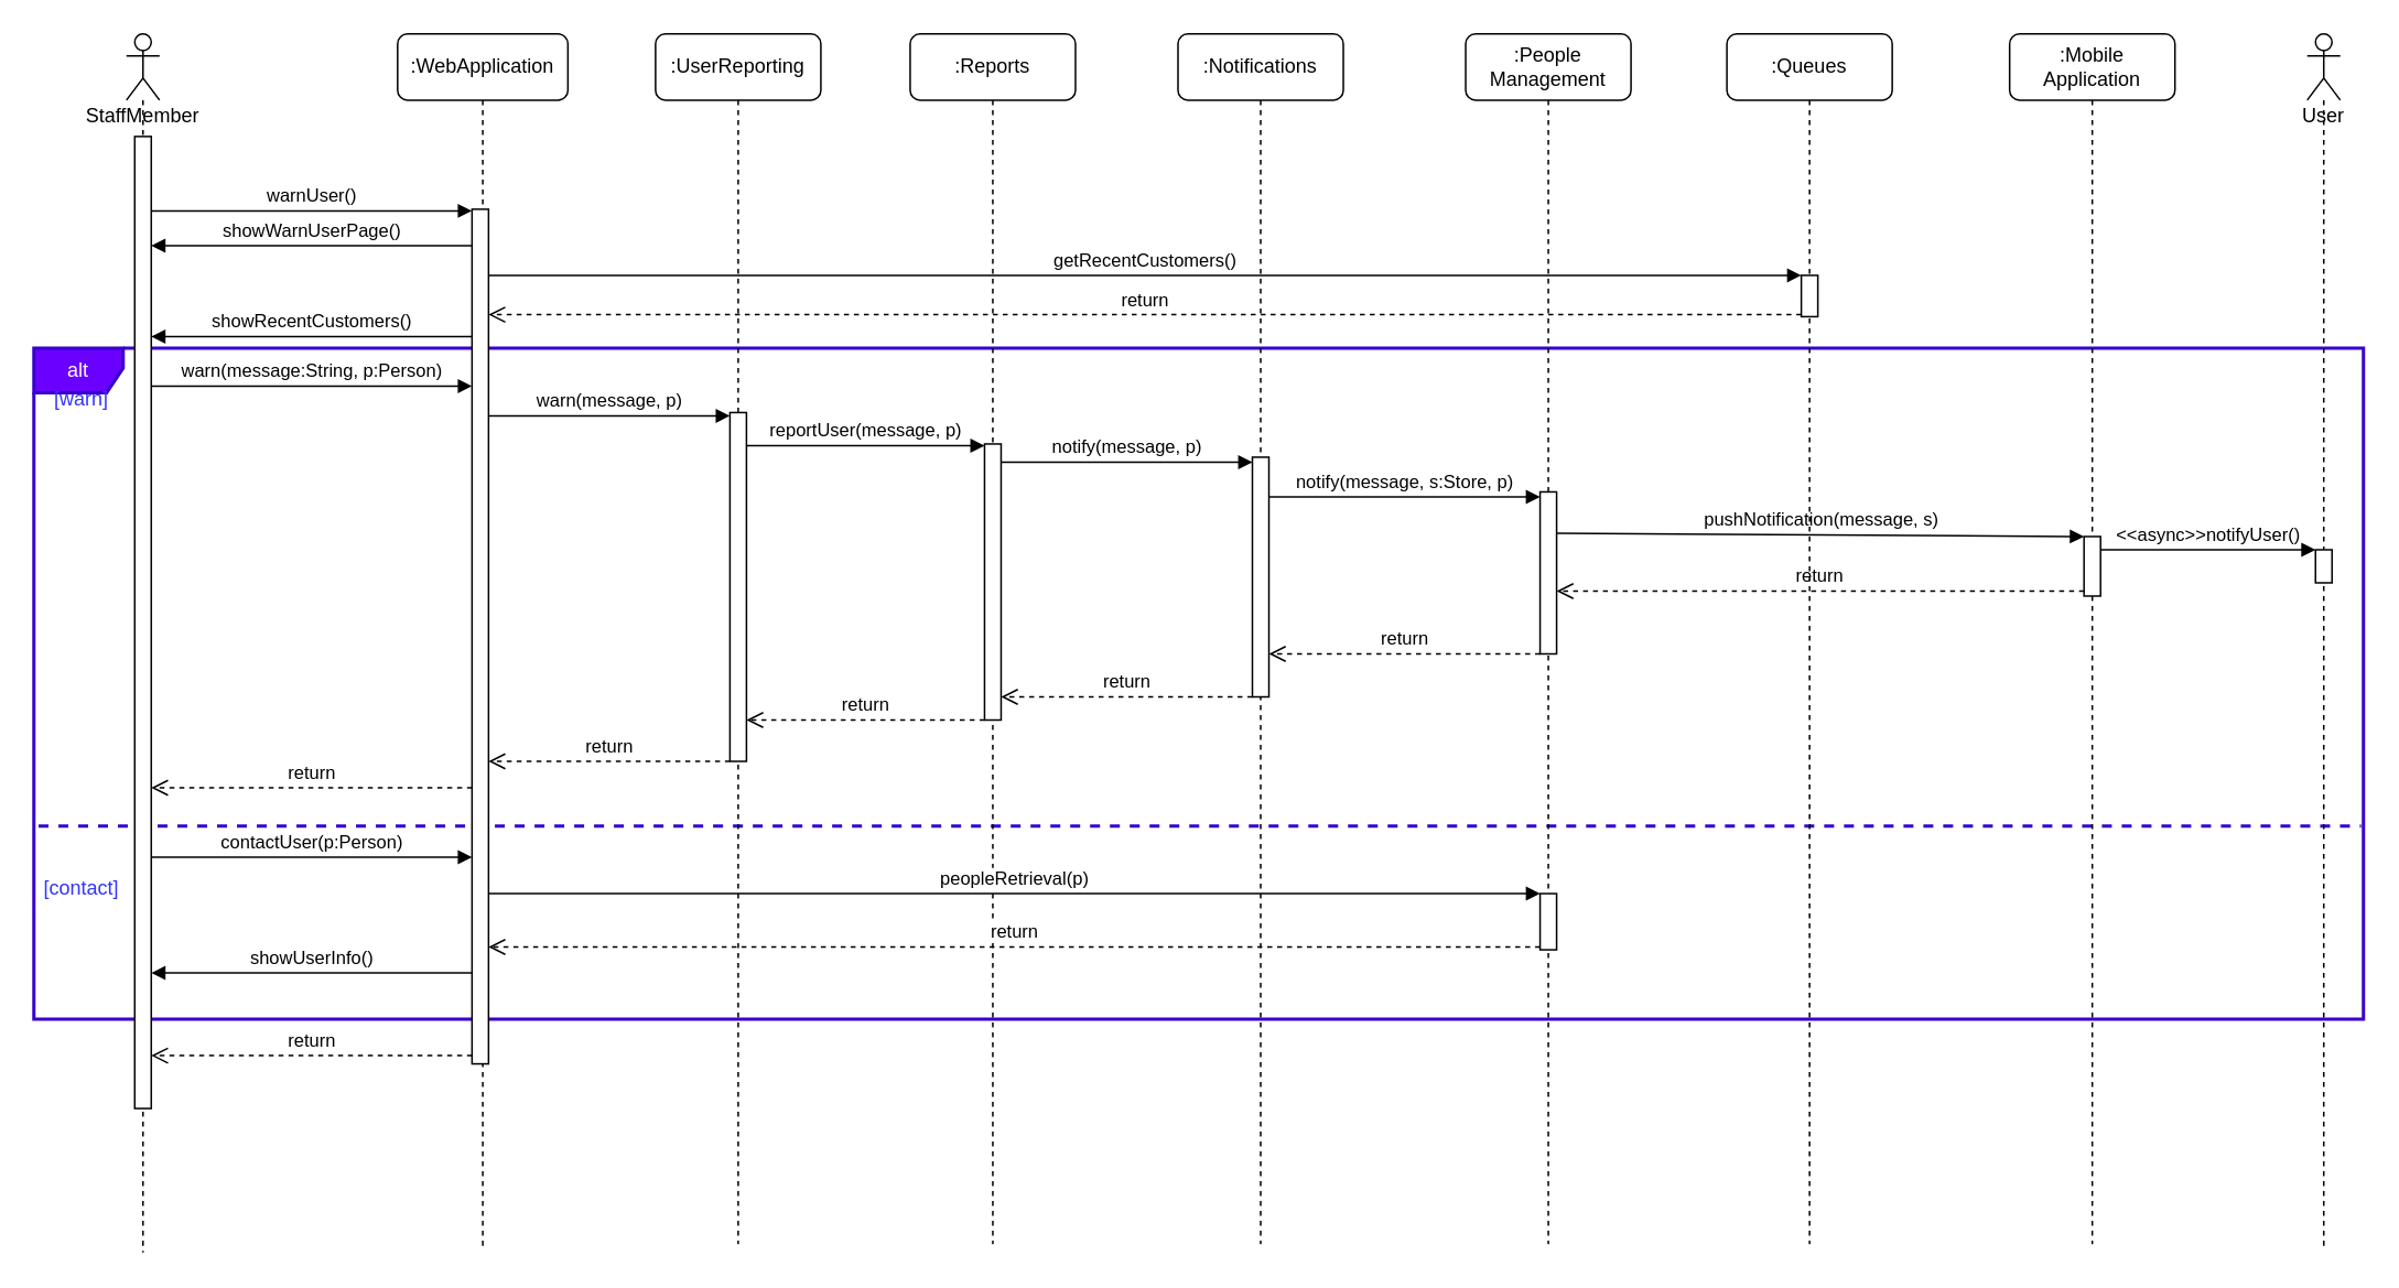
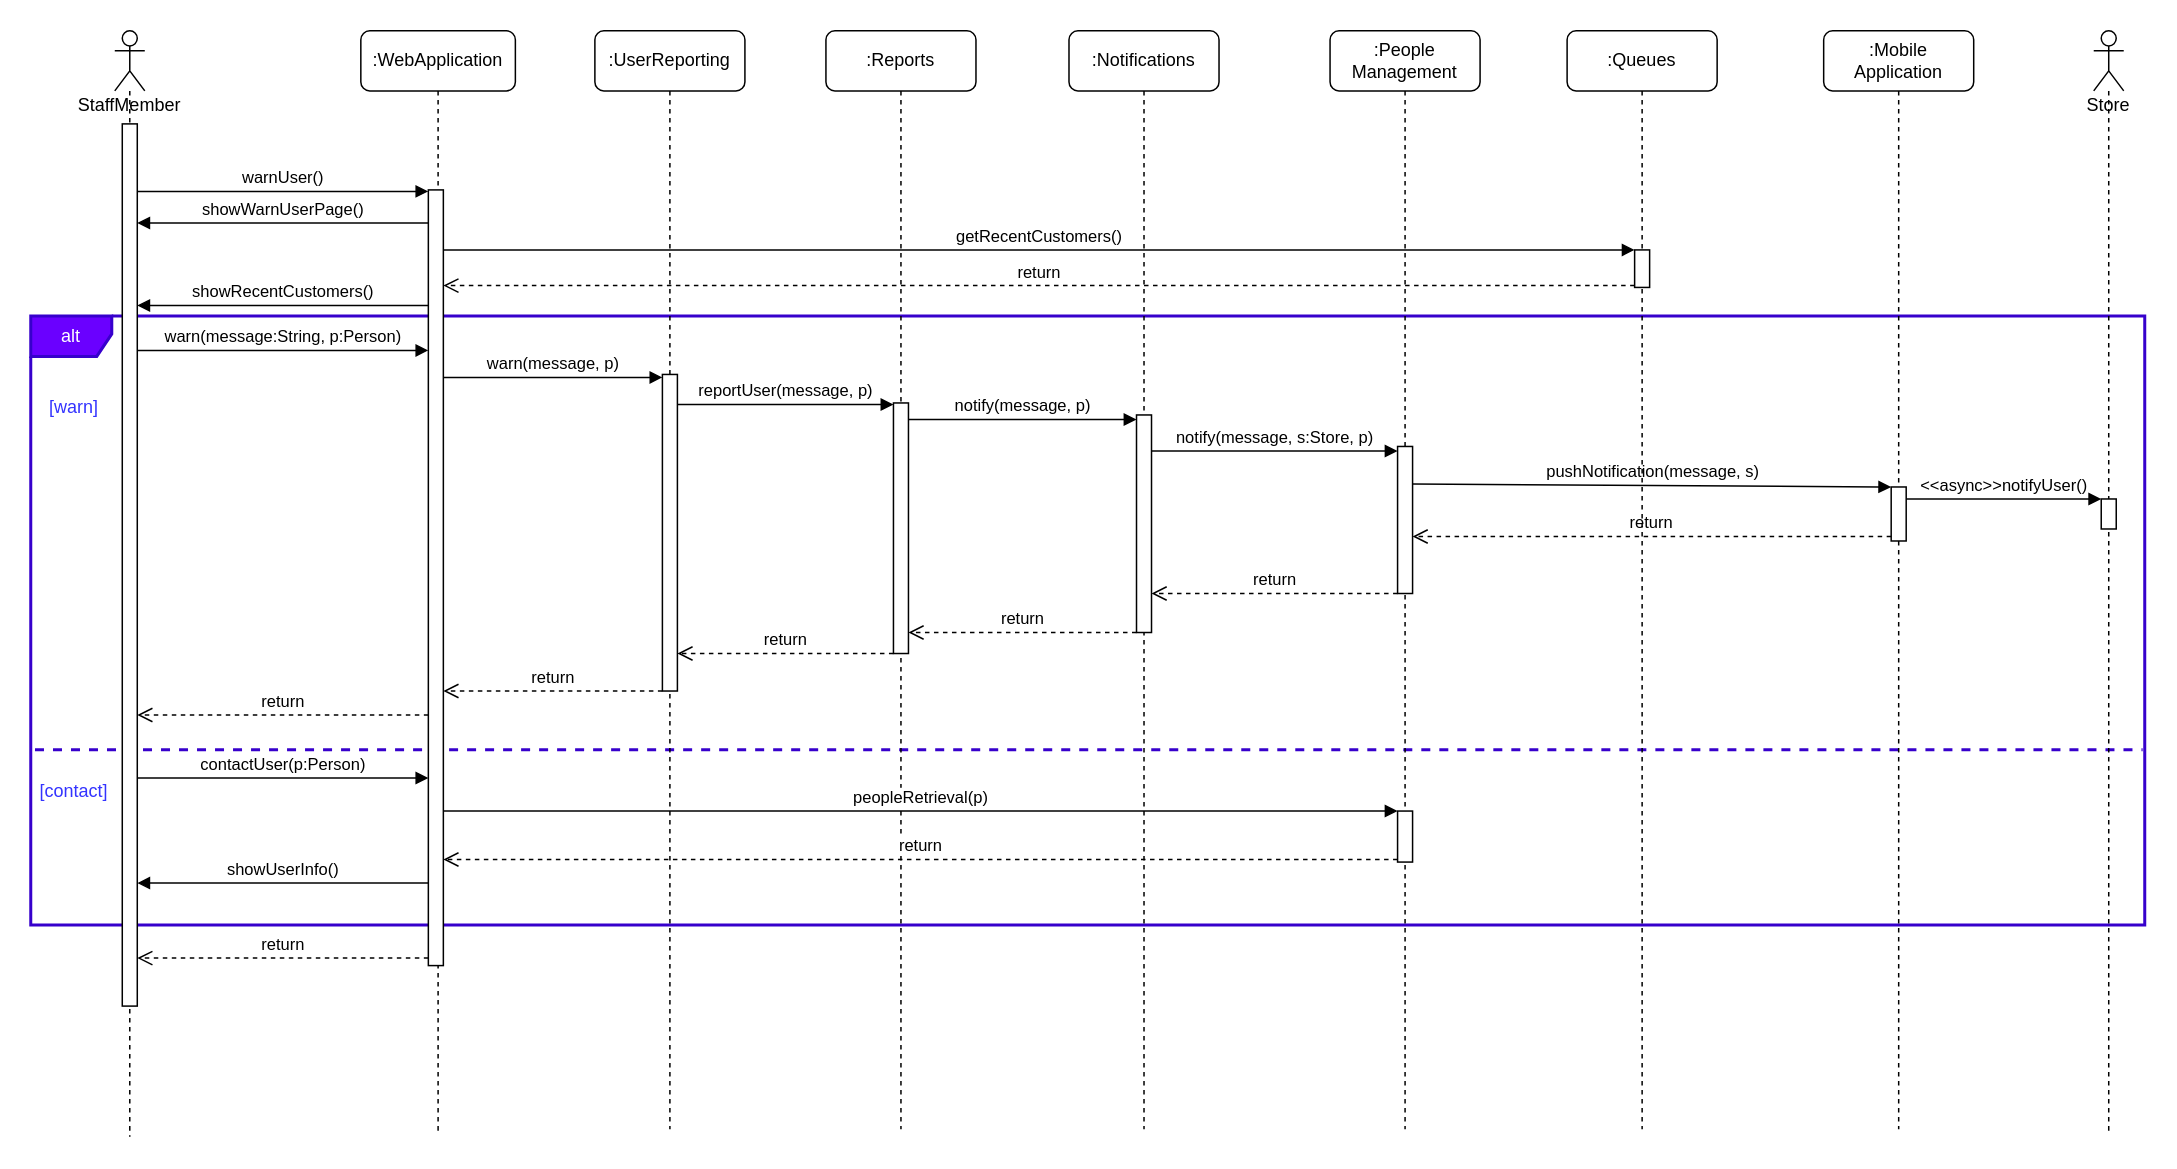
  <mxCell id="0" />
  <mxCell id="1" parent="0" />
  <mxCell id="2" value="" style="endArrow=none;dashed=1;html=1;fillColor=#6a00ff;strokeColor=#3700CC;entryX=0.999;entryY=0.712;entryDx=0;entryDy=0;entryPerimeter=0;strokeWidth=2;exitX=0.002;exitY=0.712;exitDx=0;exitDy=0;exitPerimeter=0;" edge="1" parent="1" source="3" target="3"><mxGeometry width="50" height="50" relative="1" as="geometry"><mxPoint x="42.99" y="365.74" as="sourcePoint" /><mxPoint x="1039.98" y="361.995" as="targetPoint" /></mxGeometry></mxCell>
  <mxCell id="3" value="alt" style="shape=umlFrame;whiteSpace=wrap;html=1;width=54;height=27;fillColor=#6a00ff;strokeColor=#3700CC;fontColor=#ffffff;strokeWidth=2;" vertex="1" parent="1"><mxGeometry x="20" y="210" width="1409" height="406" as="geometry" /></mxCell>
  <mxCell id="4" value=":WebApplication" style="shape=umlLifeline;perimeter=lifelinePerimeter;whiteSpace=wrap;html=1;container=1;collapsible=0;recursiveResize=0;outlineConnect=0;rounded=1;shadow=0;comic=0;labelBackgroundColor=none;strokeWidth=1;fontFamily=Helvetica;fontSize=12;align=center;" parent="1" vertex="1"><mxGeometry x="240" y="20" width="103" height="734" as="geometry" /></mxCell>
  <mxCell id="5" value="" style="html=1;points=[];perimeter=orthogonalPerimeter;rounded=0;shadow=0;comic=0;labelBackgroundColor=none;strokeWidth=1;fontFamily=Verdana;fontSize=12;align=center;" parent="4" vertex="1"><mxGeometry x="45" y="106" width="10" height="517" as="geometry" /></mxCell>
  <mxCell id="6" value="warnUser()" style="html=1;verticalAlign=bottom;endArrow=block;" parent="1" target="5" edge="1"><mxGeometry width="80" relative="1" as="geometry"><mxPoint x="91" y="127" as="sourcePoint" /><mxPoint x="525" y="310" as="targetPoint" /><Array as="points"><mxPoint x="266" y="127" /></Array></mxGeometry></mxCell>
  <mxCell id="7" value=":UserReporting" style="shape=umlLifeline;perimeter=lifelinePerimeter;whiteSpace=wrap;html=1;container=1;collapsible=0;recursiveResize=0;outlineConnect=0;rounded=1;shadow=0;glass=0;sketch=0;" parent="1" vertex="1"><mxGeometry x="396" y="20" width="100" height="732" as="geometry" /></mxCell>
  <mxCell id="8" value="" style="html=1;points=[];perimeter=orthogonalPerimeter;" parent="7" vertex="1"><mxGeometry x="45" y="229" width="10" height="211" as="geometry" /></mxCell>
  <mxCell id="9" value="StaffMember" style="shape=umlLifeline;participant=umlActor;perimeter=lifelinePerimeter;whiteSpace=wrap;html=1;container=1;collapsible=0;recursiveResize=0;verticalAlign=top;spacingTop=36;outlineConnect=0;" parent="1" vertex="1"><mxGeometry x="76" y="20" width="20" height="737" as="geometry" /></mxCell>
  <mxCell id="10" value="" style="html=1;points=[];perimeter=orthogonalPerimeter;" parent="9" vertex="1"><mxGeometry x="5" y="62" width="10" height="588" as="geometry" /></mxCell>
  <mxCell id="11" value="showWarnUserPage()" style="html=1;verticalAlign=bottom;endArrow=block;" parent="1" source="5" target="10" edge="1"><mxGeometry width="80" relative="1" as="geometry"><mxPoint x="531" y="418" as="sourcePoint" /><mxPoint x="611" y="418" as="targetPoint" /><Array as="points"><mxPoint x="189" y="148" /></Array></mxGeometry></mxCell>
  <mxCell id="12" value="warn(message:String, p:Person)" style="html=1;verticalAlign=bottom;endArrow=block;" parent="1" source="10" target="5" edge="1"><mxGeometry width="80" relative="1" as="geometry"><mxPoint x="531" y="418" as="sourcePoint" /><mxPoint x="611" y="418" as="targetPoint" /><Array as="points"><mxPoint x="180" y="233" /></Array></mxGeometry></mxCell>
  <mxCell id="13" value="warn(message, p)" style="html=1;verticalAlign=bottom;endArrow=block;" parent="1" target="8" edge="1"><mxGeometry width="80" relative="1" as="geometry"><mxPoint x="295" y="251" as="sourcePoint" /><mxPoint x="611" y="404" as="targetPoint" /><Array as="points"><mxPoint x="393" y="251" /></Array></mxGeometry></mxCell>
  <mxCell id="14" value="return" style="html=1;verticalAlign=bottom;endArrow=open;dashed=1;endSize=8;" parent="1" source="8" target="5" edge="1"><mxGeometry relative="1" as="geometry"><mxPoint x="611" y="404" as="sourcePoint" /><mxPoint x="295" y="281" as="targetPoint" /><Array as="points"><mxPoint x="390" y="460" /></Array></mxGeometry></mxCell>
  <mxCell id="15" value=":Reports" style="shape=umlLifeline;perimeter=lifelinePerimeter;whiteSpace=wrap;html=1;container=1;collapsible=0;recursiveResize=0;outlineConnect=0;rounded=1;shadow=0;glass=0;sketch=0;" parent="1" vertex="1"><mxGeometry x="550" y="20" width="100" height="732" as="geometry" /></mxCell>
  <mxCell id="16" value="" style="html=1;points=[];perimeter=orthogonalPerimeter;" vertex="1" parent="15"><mxGeometry x="45" y="248" width="10" height="167" as="geometry" /></mxCell>
  <mxCell id="17" value=":People&lt;br&gt;Management" style="shape=umlLifeline;perimeter=lifelinePerimeter;whiteSpace=wrap;html=1;container=1;collapsible=0;recursiveResize=0;outlineConnect=0;rounded=1;shadow=0;glass=0;sketch=0;" parent="1" vertex="1"><mxGeometry x="886" y="20" width="100" height="732" as="geometry" /></mxCell>
  <mxCell id="18" value="" style="html=1;points=[];perimeter=orthogonalPerimeter;" vertex="1" parent="17"><mxGeometry x="45" y="277" width="10" height="98" as="geometry" /></mxCell>
  <mxCell id="19" value="" style="html=1;points=[];perimeter=orthogonalPerimeter;" vertex="1" parent="17"><mxGeometry x="45" y="520" width="10" height="34" as="geometry" /></mxCell>
  <mxCell id="20" value=":Notifications" style="shape=umlLifeline;perimeter=lifelinePerimeter;whiteSpace=wrap;html=1;container=1;collapsible=0;recursiveResize=0;outlineConnect=0;rounded=1;shadow=0;glass=0;sketch=0;" vertex="1" parent="1"><mxGeometry x="712" y="20" width="100" height="732" as="geometry" /></mxCell>
  <mxCell id="21" value="" style="html=1;points=[];perimeter=orthogonalPerimeter;" vertex="1" parent="20"><mxGeometry x="45" y="256" width="10" height="145" as="geometry" /></mxCell>
  <mxCell id="22" value=":Mobile&lt;br&gt;Application" style="shape=umlLifeline;perimeter=lifelinePerimeter;whiteSpace=wrap;html=1;container=1;collapsible=0;recursiveResize=0;outlineConnect=0;rounded=1;shadow=0;glass=0;sketch=0;" vertex="1" parent="1"><mxGeometry x="1215" y="20" width="100" height="732" as="geometry" /></mxCell>
  <mxCell id="23" value="" style="html=1;points=[];perimeter=orthogonalPerimeter;" vertex="1" parent="22"><mxGeometry x="45" y="304" width="10" height="36" as="geometry" /></mxCell>
- <mxCell id="24" value="User" style="shape=umlLifeline;participant=umlActor;perimeter=lifelinePerimeter;whiteSpace=wrap;html=1;container=1;collapsible=0;recursiveResize=0;verticalAlign=top;spacingTop=36;outlineConnect=0;" vertex="1" parent="1"><mxGeometry x="1395" y="20" width="20" height="735" as="geometry" /></mxCell>
+ <mxCell id="24" value="Store" style="shape=umlLifeline;participant=umlActor;perimeter=lifelinePerimeter;whiteSpace=wrap;html=1;container=1;collapsible=0;recursiveResize=0;verticalAlign=top;spacingTop=36;outlineConnect=0;" vertex="1" parent="1"><mxGeometry x="1395" y="20" width="20" height="735" as="geometry" /></mxCell>
  <mxCell id="25" value="" style="html=1;points=[];perimeter=orthogonalPerimeter;" vertex="1" parent="24"><mxGeometry x="5" y="312" width="10" height="20" as="geometry" /></mxCell>
  <mxCell id="26" value="reportUser(message, p)" style="html=1;verticalAlign=bottom;endArrow=block;" edge="1" parent="1" source="8" target="16"><mxGeometry width="80" relative="1" as="geometry"><mxPoint x="668" y="380" as="sourcePoint" /><mxPoint x="748" y="380" as="targetPoint" /><Array as="points"><mxPoint x="528" y="269" /></Array></mxGeometry></mxCell>
  <mxCell id="27" value="notify(message, p)" style="html=1;verticalAlign=bottom;endArrow=block;" edge="1" parent="1" source="16" target="21"><mxGeometry width="80" relative="1" as="geometry"><mxPoint x="668" y="380" as="sourcePoint" /><mxPoint x="748" y="380" as="targetPoint" /><Array as="points"><mxPoint x="677" y="279" /></Array></mxGeometry></mxCell>
  <mxCell id="28" value="return" style="html=1;verticalAlign=bottom;endArrow=open;dashed=1;endSize=8;" edge="1" parent="1" source="21" target="16"><mxGeometry relative="1" as="geometry"><mxPoint x="748" y="357" as="sourcePoint" /><mxPoint x="668" y="357" as="targetPoint" /><Array as="points"><mxPoint x="669" y="421" /></Array></mxGeometry></mxCell>
  <mxCell id="29" value="notify(message, s:Store, p)" style="html=1;verticalAlign=bottom;endArrow=block;" edge="1" parent="1" source="21" target="18"><mxGeometry width="80" relative="1" as="geometry"><mxPoint x="718" y="417" as="sourcePoint" /><mxPoint x="798" y="417" as="targetPoint" /><Array as="points"><mxPoint x="844" y="300" /></Array></mxGeometry></mxCell>
  <mxCell id="30" value="pushNotification(message, s)" style="html=1;verticalAlign=bottom;endArrow=block;entryX=0;entryY=0;" edge="1" target="23" parent="1"><mxGeometry relative="1" as="geometry"><mxPoint x="941" y="322" as="sourcePoint" /></mxGeometry></mxCell>
  <mxCell id="31" value="return" style="html=1;verticalAlign=bottom;endArrow=open;dashed=1;endSize=8;" edge="1" source="23" parent="1" target="18"><mxGeometry relative="1" as="geometry"><mxPoint x="1269" y="484" as="targetPoint" /><Array as="points"><mxPoint x="1025" y="357" /></Array></mxGeometry></mxCell>
  <mxCell id="32" value="&amp;lt;&amp;lt;async&amp;gt;&amp;gt;notifyUser()" style="html=1;verticalAlign=bottom;endArrow=block;entryX=0;entryY=0;" edge="1" target="25" parent="1" source="23"><mxGeometry relative="1" as="geometry"><mxPoint x="1584" y="417" as="sourcePoint" /></mxGeometry></mxCell>
  <mxCell id="33" value="return" style="html=1;verticalAlign=bottom;endArrow=open;dashed=1;endSize=8;" edge="1" parent="1" source="18" target="21"><mxGeometry relative="1" as="geometry"><mxPoint x="833" y="384" as="sourcePoint" /><mxPoint x="753" y="384" as="targetPoint" /><Array as="points"><mxPoint x="827" y="395" /></Array></mxGeometry></mxCell>
  <mxCell id="34" value="return" style="html=1;verticalAlign=bottom;endArrow=open;dashed=1;endSize=8;" edge="1" parent="1" source="16" target="8"><mxGeometry relative="1" as="geometry"><mxPoint x="833" y="384" as="sourcePoint" /><mxPoint x="753" y="384" as="targetPoint" /><Array as="points"><mxPoint x="506" y="435" /></Array></mxGeometry></mxCell>
  <mxCell id="35" value="return" style="html=1;verticalAlign=bottom;endArrow=open;dashed=1;endSize=8;" edge="1" parent="1" source="5" target="10"><mxGeometry relative="1" as="geometry"><mxPoint x="619" y="386" as="sourcePoint" /><mxPoint x="539" y="386" as="targetPoint" /><Array as="points"><mxPoint x="174" y="476" /></Array></mxGeometry></mxCell>
  <mxCell id="36" value=":Queues" style="shape=umlLifeline;perimeter=lifelinePerimeter;whiteSpace=wrap;html=1;container=1;collapsible=0;recursiveResize=0;outlineConnect=0;rounded=1;shadow=0;glass=0;sketch=0;" vertex="1" parent="1"><mxGeometry x="1044" y="20" width="100" height="732" as="geometry" /></mxCell>
  <mxCell id="37" value="" style="html=1;points=[];perimeter=orthogonalPerimeter;" vertex="1" parent="36"><mxGeometry x="45" y="146" width="10" height="25" as="geometry" /></mxCell>
  <mxCell id="38" value="getRecentCustomers()" style="html=1;verticalAlign=bottom;endArrow=block;entryX=0;entryY=0;" edge="1" target="37" parent="1" source="5"><mxGeometry relative="1" as="geometry"><mxPoint x="1083" y="166" as="sourcePoint" /></mxGeometry></mxCell>
  <mxCell id="39" value="return" style="html=1;verticalAlign=bottom;endArrow=open;dashed=1;endSize=8;exitX=0;exitY=0.95;" edge="1" source="37" parent="1" target="5"><mxGeometry relative="1" as="geometry"><mxPoint x="1083" y="242" as="targetPoint" /></mxGeometry></mxCell>
  <mxCell id="40" value="showRecentCustomers()" style="html=1;verticalAlign=bottom;endArrow=block;" edge="1" parent="1" source="5" target="10"><mxGeometry width="80" relative="1" as="geometry"><mxPoint x="674" y="398" as="sourcePoint" /><mxPoint x="754" y="398" as="targetPoint" /><Array as="points"><mxPoint x="184" y="203" /></Array></mxGeometry></mxCell>
  <mxCell id="41" value="contactUser(p:Person)" style="html=1;verticalAlign=bottom;endArrow=block;" edge="1" parent="1" source="10" target="5"><mxGeometry width="80" relative="1" as="geometry"><mxPoint x="717" y="428" as="sourcePoint" /><mxPoint x="797" y="428" as="targetPoint" /><Array as="points"><mxPoint x="186" y="518" /></Array></mxGeometry></mxCell>
  <mxCell id="42" value="peopleRetrieval(p)" style="html=1;verticalAlign=bottom;endArrow=block;entryX=0;entryY=0;" edge="1" target="19" parent="1" source="5"><mxGeometry relative="1" as="geometry"><mxPoint x="861" y="540" as="sourcePoint" /></mxGeometry></mxCell>
  <mxCell id="43" value="return" style="html=1;verticalAlign=bottom;endArrow=open;dashed=1;endSize=8;exitX=0;exitY=0.95;" edge="1" source="19" parent="1" target="5"><mxGeometry relative="1" as="geometry"><mxPoint x="861" y="616" as="targetPoint" /></mxGeometry></mxCell>
  <mxCell id="44" value="showUserInfo()" style="html=1;verticalAlign=bottom;endArrow=block;" edge="1" parent="1" source="5" target="10"><mxGeometry width="80" relative="1" as="geometry"><mxPoint x="717" y="428" as="sourcePoint" /><mxPoint x="797" y="428" as="targetPoint" /><Array as="points"><mxPoint x="181" y="588" /></Array></mxGeometry></mxCell>
- <mxCell id="45" value="[contact]" style="text;html=1;strokeColor=none;fillColor=none;align=center;verticalAlign=middle;whiteSpace=wrap;rounded=0;shadow=1;glass=0;sketch=0;fontColor=#3333FF;" vertex="1" parent="1"><mxGeometry x="29" y="527" width="40" height="20" as="geometry" /></mxCell>
- <mxCell id="46" value="[warn]" style="text;html=1;strokeColor=none;fillColor=none;align=center;verticalAlign=middle;whiteSpace=wrap;rounded=0;shadow=1;glass=0;sketch=0;fontColor=#3333FF;" vertex="1" parent="1"><mxGeometry x="29" y="231" width="40" height="20" as="geometry" /></mxCell>
+ <mxCell id="45" value="[contact]" style="text;html=1;strokeColor=none;fillColor=none;align=center;verticalAlign=middle;whiteSpace=wrap;rounded=0;shadow=1;glass=0;sketch=0;fontColor=#3333FF;" vertex="1" parent="1"><mxGeometry x="29" y="517" width="40" height="20" as="geometry" /></mxCell>
+ <mxCell id="46" value="[warn]" style="text;html=1;strokeColor=none;fillColor=none;align=center;verticalAlign=middle;whiteSpace=wrap;rounded=0;shadow=1;glass=0;sketch=0;fontColor=#3333FF;" vertex="1" parent="1"><mxGeometry x="29" y="261" width="40" height="20" as="geometry" /></mxCell>
  <mxCell id="47" value="return" style="html=1;verticalAlign=bottom;endArrow=open;dashed=1;endSize=8;" edge="1" parent="1" source="5" target="10"><mxGeometry relative="1" as="geometry"><mxPoint x="769" y="360" as="sourcePoint" /><mxPoint x="689" y="360" as="targetPoint" /><Array as="points"><mxPoint x="187" y="638" /></Array></mxGeometry></mxCell>
